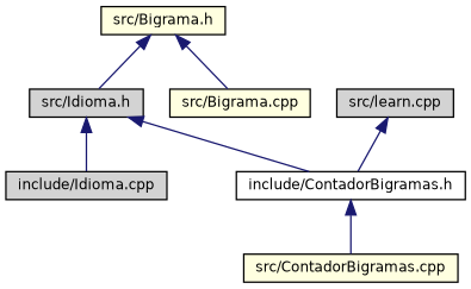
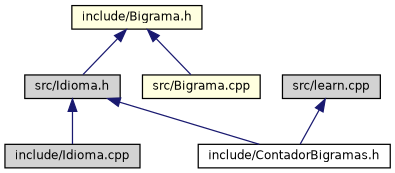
  digraph {
    node [color=black fillcolor=lightyellow fontname=Helvetica fontsize=10 shape=record style=filled]
    edge [color=midnightblue dir=back fontname=Helvetica fontsize=10 labelfontname=Helvetica labelfontsize=10 style=solid]
-   n1 [fontcolor=black height=0.2 label="src/Bigrama.h" width=0.4]
+   n1 [fontcolor=black height=0.2 label="include/Bigrama.h" width=0.4]
    n2 [fillcolor=lightgrey height=0.2 label="src/Idioma.h" width=0.4]
    n3 [height=0.2 label="src/Bigrama.cpp" width=0.4]
    n4 [fillcolor=white height=0.2 label="include/ContadorBigramas.h" width=0.4]
    n5 [fillcolor=lightgrey height=0.2 label="include/Idioma.cpp" width=0.4]
-   n6 [height=0.2 label="src/ContadorBigramas.cpp" width=0.4]
    n7 [fillcolor=lightgrey height=0.2 label="src/learn.cpp" width=0.4]
    n1 -> n2
    n1 -> n3
    n2 -> n4
    n2 -> n5
-   n4 -> n6
    n7 -> n4
  }
